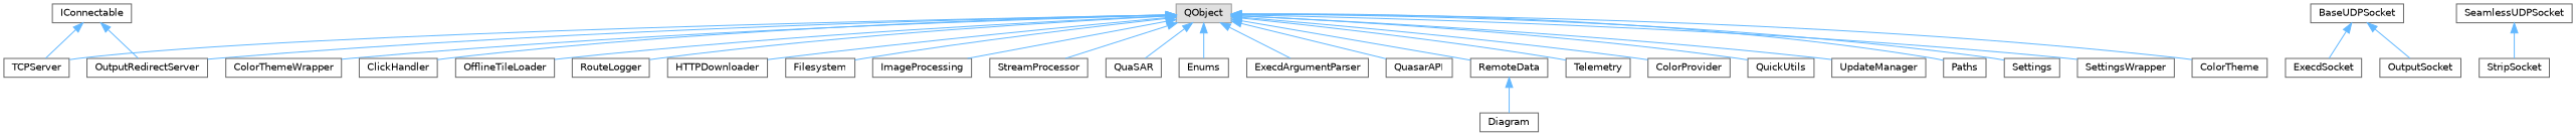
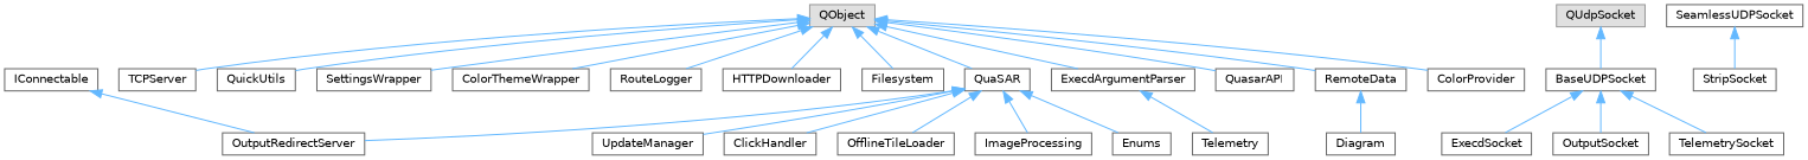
  digraph {
    rankdir=TB
    node [color=grey40 fillcolor=white fontname=Helvetica fontsize=10 shape=box style=filled]
    edge [color=steelblue1 dir=back fontname=Helvetica fontsize=10 labelfontname=Helvetica labelfontsize=10 style=solid]
    n1 [height=0.2 label=IConnectable width=0.4]
    n2 [height=0.2 label=OutputRedirectServer width=0.4]
    n3 [height=0.2 label=TCPServer width=0.4]
    n4 [height=0.2 label=BaseUDPSocket width=0.4]
    n5 [height=0.2 label=ExecdSocket width=0.4]
    n6 [height=0.2 label=OutputSocket width=0.4]
+   n7 [height=0.2 label=TelemetrySocket width=0.4]
    n8 [height=0.2 label=SeamlessUDPSocket width=0.4]
    n9 [height=0.2 label=StripSocket width=0.4]
    n10 [color=grey60 fillcolor="#E0E0E0" height=0.2 label=QObject width=0.4]
    n11 [height=0.2 label=QuickUtils width=0.4]
    n12 [height=0.2 label=UpdateManager width=0.4]
-   n13 [height=0.2 label=Paths width=0.4]
-   n14 [height=0.2 label=Settings width=0.4]
    n15 [height=0.2 label=SettingsWrapper width=0.4]
-   n16 [height=0.2 label=ColorTheme width=0.4]
    n17 [height=0.2 label=ColorThemeWrapper width=0.4]
    n18 [height=0.2 label=ClickHandler width=0.4]
    n19 [height=0.2 label=OfflineTileLoader width=0.4]
    n20 [height=0.2 label=RouteLogger width=0.4]
    n21 [height=0.2 label=HTTPDownloader width=0.4]
    n22 [height=0.2 label=Filesystem width=0.4]
    n23 [height=0.2 label=ImageProcessing width=0.4]
-   n24 [height=0.2 label=StreamProcessor width=0.4]
    n25 [height=0.2 label=QuaSAR width=0.4]
    n26 [height=0.2 label=Enums width=0.4]
    n27 [height=0.2 label=ExecdArgumentParser width=0.4]
    n28 [height=0.2 label=QuasarAPI width=0.4]
    n29 [height=0.2 label=RemoteData width=0.4]
    n30 [height=0.2 label=Telemetry width=0.4]
    n31 [height=0.2 label=ColorProvider width=0.4]
    n32 [height=0.2 label=Diagram width=0.4]
+   n33 [color=grey60 fillcolor="#E0E0E0" height=0.2 label=QUdpSocket width=0.4]
    n1 -> n2
-   n1 -> n3
    n4 -> n5
    n4 -> n6
+   n4 -> n7
    n8 -> n9
-   n10 -> n2
+   n25 -> n2
    n10 -> n3
    n10 -> n11
-   n10 -> n12
-   n10 -> n13
-   n10 -> n14
+   n25 -> n12
    n10 -> n15
-   n10 -> n16
    n10 -> n17
-   n10 -> n18
-   n10 -> n19
+   n25 -> n18
+   n25 -> n19
    n10 -> n20
    n10 -> n21
    n10 -> n22
-   n10 -> n23
-   n10 -> n24
+   n25 -> n23
    n10 -> n25
-   n10 -> n26
+   n25 -> n26
    n10 -> n27
    n10 -> n28
    n10 -> n29
-   n10 -> n30
+   n27 -> n30
    n10 -> n31
    n29 -> n32
+   n33 -> n4
  }
